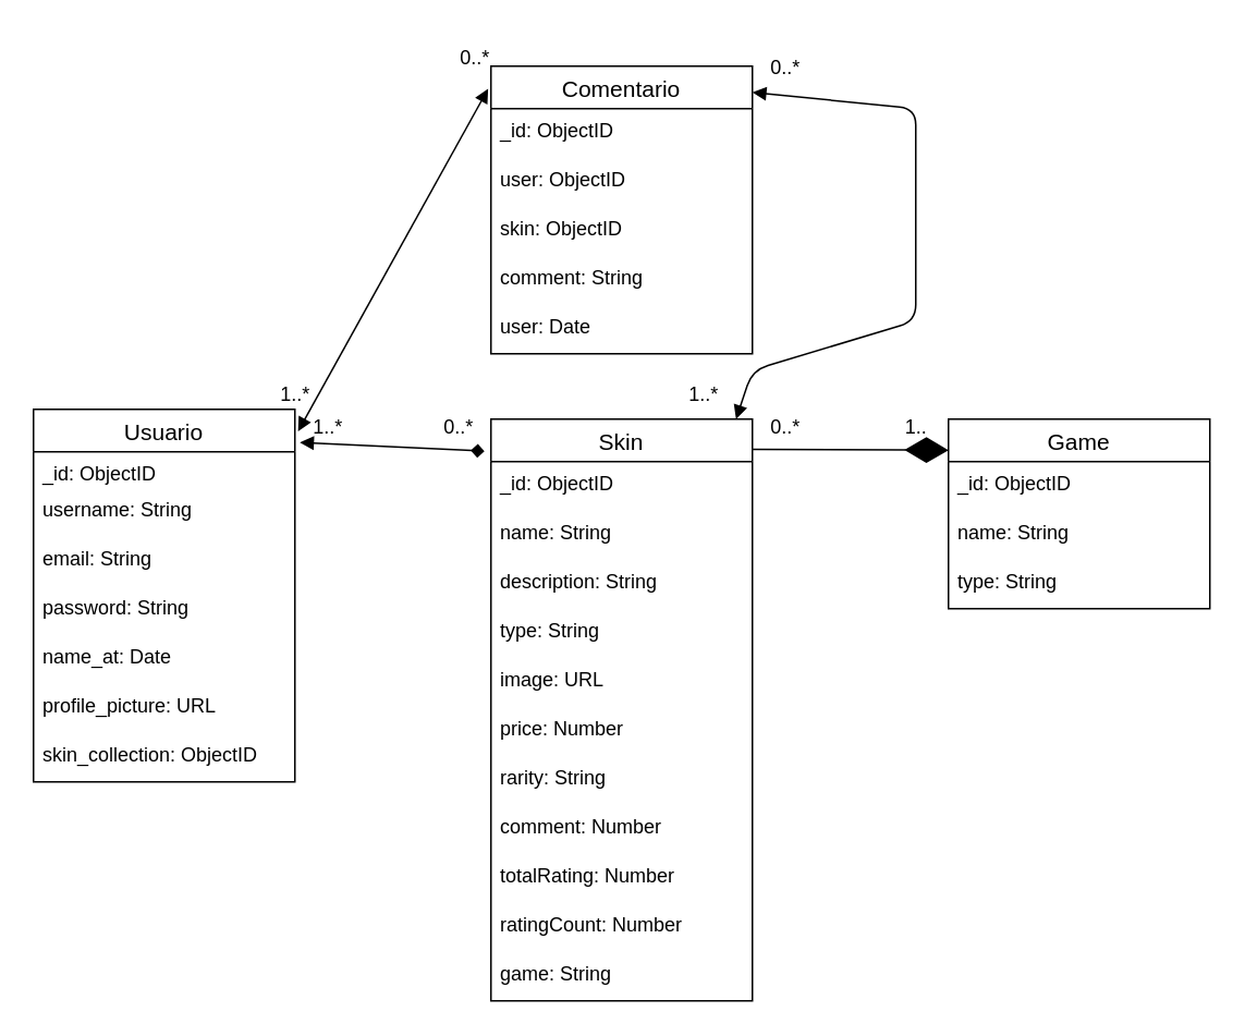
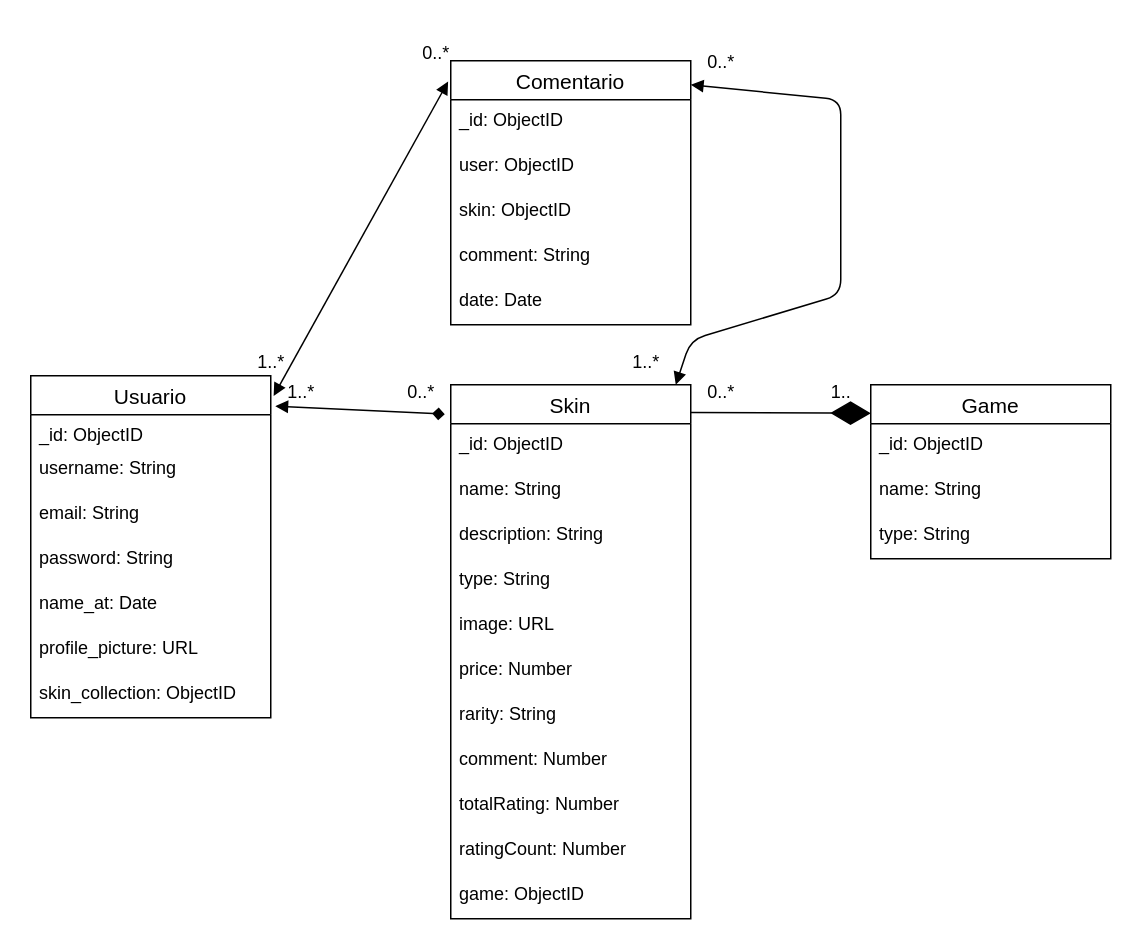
  <mxCell id="0" />
  <mxCell id="1" parent="0" />
  <mxCell id="2" value="Usuario" style="swimlane;fontStyle=0;childLayout=stackLayout;horizontal=1;startSize=26;horizontalStack=0;resizeParent=1;resizeParentMax=0;resizeLast=0;collapsible=1;marginBottom=0;align=center;fontSize=14;" parent="1" vertex="1"><mxGeometry x="20" y="250" width="160" height="228" as="geometry" /></mxCell>
  <mxCell id="3" value="_id: ObjectID        " style="text;strokeColor=none;fillColor=none;spacingLeft=4;spacingRight=4;overflow=hidden;rotatable=0;points=[[0,0.5],[1,0.5]];portConstraint=eastwest;fontSize=12;" parent="2" vertex="1"><mxGeometry y="26" width="160" height="22" as="geometry" /></mxCell>
  <mxCell id="4" value="username: String" style="text;strokeColor=none;fillColor=none;spacingLeft=4;spacingRight=4;overflow=hidden;rotatable=0;points=[[0,0.5],[1,0.5]];portConstraint=eastwest;fontSize=12;" parent="2" vertex="1"><mxGeometry y="48" width="160" height="30" as="geometry" /></mxCell>
  <mxCell id="5" value="email: String&#10;" style="text;strokeColor=none;fillColor=none;spacingLeft=4;spacingRight=4;overflow=hidden;rotatable=0;points=[[0,0.5],[1,0.5]];portConstraint=eastwest;fontSize=12;" parent="2" vertex="1"><mxGeometry y="78" width="160" height="30" as="geometry" /></mxCell>
  <mxCell id="6" value="password: String" style="text;strokeColor=none;fillColor=none;spacingLeft=4;spacingRight=4;overflow=hidden;rotatable=0;points=[[0,0.5],[1,0.5]];portConstraint=eastwest;fontSize=12;" parent="2" vertex="1"><mxGeometry y="108" width="160" height="30" as="geometry" /></mxCell>
  <mxCell id="7" value="name_at: Date" style="text;strokeColor=none;fillColor=none;spacingLeft=4;spacingRight=4;overflow=hidden;rotatable=0;points=[[0,0.5],[1,0.5]];portConstraint=eastwest;fontSize=12;" parent="2" vertex="1"><mxGeometry y="138" width="160" height="30" as="geometry" /></mxCell>
  <mxCell id="8" value="profile_picture: URL" style="text;strokeColor=none;fillColor=none;spacingLeft=4;spacingRight=4;overflow=hidden;rotatable=0;points=[[0,0.5],[1,0.5]];portConstraint=eastwest;fontSize=12;" parent="2" vertex="1"><mxGeometry y="168" width="160" height="30" as="geometry" /></mxCell>
  <mxCell id="9" value="skin_collection: ObjectID" style="text;strokeColor=none;fillColor=none;spacingLeft=4;spacingRight=4;overflow=hidden;rotatable=0;points=[[0,0.5],[1,0.5]];portConstraint=eastwest;fontSize=12;" parent="2" vertex="1"><mxGeometry y="198" width="160" height="30" as="geometry" /></mxCell>
  <mxCell id="10" value="Skin" style="swimlane;fontStyle=0;childLayout=stackLayout;horizontal=1;startSize=26;horizontalStack=0;resizeParent=1;resizeParentMax=0;resizeLast=0;collapsible=1;marginBottom=0;align=center;fontSize=14;" parent="1" vertex="1"><mxGeometry x="300" y="256" width="160" height="356" as="geometry" /></mxCell>
  <mxCell id="11" value="_id: ObjectID" style="text;strokeColor=none;fillColor=none;spacingLeft=4;spacingRight=4;overflow=hidden;rotatable=0;points=[[0,0.5],[1,0.5]];portConstraint=eastwest;fontSize=12;" parent="10" vertex="1"><mxGeometry y="26" width="160" height="30" as="geometry" /></mxCell>
  <mxCell id="12" value="name: String    " style="text;strokeColor=none;fillColor=none;spacingLeft=4;spacingRight=4;overflow=hidden;rotatable=0;points=[[0,0.5],[1,0.5]];portConstraint=eastwest;fontSize=12;" parent="10" vertex="1"><mxGeometry y="56" width="160" height="30" as="geometry" /></mxCell>
  <mxCell id="13" value="description: String&#10;" style="text;strokeColor=none;fillColor=none;spacingLeft=4;spacingRight=4;overflow=hidden;rotatable=0;points=[[0,0.5],[1,0.5]];portConstraint=eastwest;fontSize=12;" parent="10" vertex="1"><mxGeometry y="86" width="160" height="30" as="geometry" /></mxCell>
  <mxCell id="14" value="type: String" style="text;strokeColor=none;fillColor=none;spacingLeft=4;spacingRight=4;overflow=hidden;rotatable=0;points=[[0,0.5],[1,0.5]];portConstraint=eastwest;fontSize=12;" parent="10" vertex="1"><mxGeometry y="116" width="160" height="30" as="geometry" /></mxCell>
  <mxCell id="15" value="image: URL" style="text;strokeColor=none;fillColor=none;spacingLeft=4;spacingRight=4;overflow=hidden;rotatable=0;points=[[0,0.5],[1,0.5]];portConstraint=eastwest;fontSize=12;" parent="10" vertex="1"><mxGeometry y="146" width="160" height="30" as="geometry" /></mxCell>
  <mxCell id="16" value="price: Number" style="text;strokeColor=none;fillColor=none;spacingLeft=4;spacingRight=4;overflow=hidden;rotatable=0;points=[[0,0.5],[1,0.5]];portConstraint=eastwest;fontSize=12;" parent="10" vertex="1"><mxGeometry y="176" width="160" height="30" as="geometry" /></mxCell>
  <mxCell id="17" value="rarity: String" style="text;strokeColor=none;fillColor=none;spacingLeft=4;spacingRight=4;overflow=hidden;rotatable=0;points=[[0,0.5],[1,0.5]];portConstraint=eastwest;fontSize=12;" parent="10" vertex="1"><mxGeometry y="206" width="160" height="30" as="geometry" /></mxCell>
  <mxCell id="18" value="comment: Number" style="text;strokeColor=none;fillColor=none;spacingLeft=4;spacingRight=4;overflow=hidden;rotatable=0;points=[[0,0.5],[1,0.5]];portConstraint=eastwest;fontSize=12;" parent="10" vertex="1"><mxGeometry y="236" width="160" height="30" as="geometry" /></mxCell>
  <mxCell id="19" value="totalRating: Number" style="text;strokeColor=none;fillColor=none;spacingLeft=4;spacingRight=4;overflow=hidden;rotatable=0;points=[[0,0.5],[1,0.5]];portConstraint=eastwest;fontSize=12;" vertex="1" parent="10"><mxGeometry y="266" width="160" height="30" as="geometry" /></mxCell>
  <mxCell id="20" value="ratingCount: Number" style="text;strokeColor=none;fillColor=none;spacingLeft=4;spacingRight=4;overflow=hidden;rotatable=0;points=[[0,0.5],[1,0.5]];portConstraint=eastwest;fontSize=12;" vertex="1" parent="10"><mxGeometry y="296" width="160" height="30" as="geometry" /></mxCell>
- <mxCell id="21" value="game: String" style="text;strokeColor=none;fillColor=none;spacingLeft=4;spacingRight=4;overflow=hidden;rotatable=0;points=[[0,0.5],[1,0.5]];portConstraint=eastwest;fontSize=12;" parent="10" vertex="1"><mxGeometry y="326" width="160" height="30" as="geometry" /></mxCell>
+ <mxCell id="21" value="game: ObjectID" style="text;strokeColor=none;fillColor=none;spacingLeft=4;spacingRight=4;overflow=hidden;rotatable=0;points=[[0,0.5],[1,0.5]];portConstraint=eastwest;fontSize=12;" parent="10" vertex="1"><mxGeometry y="326" width="160" height="30" as="geometry" /></mxCell>
  <mxCell id="22" value="Comentario" style="swimlane;fontStyle=0;childLayout=stackLayout;horizontal=1;startSize=26;horizontalStack=0;resizeParent=1;resizeParentMax=0;resizeLast=0;collapsible=1;marginBottom=0;align=center;fontSize=14;" parent="1" vertex="1"><mxGeometry x="300" y="40" width="160" height="176" as="geometry" /></mxCell>
  <mxCell id="23" value="_id: ObjectID" style="text;strokeColor=none;fillColor=none;spacingLeft=4;spacingRight=4;overflow=hidden;rotatable=0;points=[[0,0.5],[1,0.5]];portConstraint=eastwest;fontSize=12;" parent="22" vertex="1"><mxGeometry y="26" width="160" height="30" as="geometry" /></mxCell>
  <mxCell id="24" value="user: ObjectID" style="text;strokeColor=none;fillColor=none;spacingLeft=4;spacingRight=4;overflow=hidden;rotatable=0;points=[[0,0.5],[1,0.5]];portConstraint=eastwest;fontSize=12;" parent="22" vertex="1"><mxGeometry y="56" width="160" height="30" as="geometry" /></mxCell>
  <mxCell id="25" value="skin: ObjectID&#10;" style="text;strokeColor=none;fillColor=none;spacingLeft=4;spacingRight=4;overflow=hidden;rotatable=0;points=[[0,0.5],[1,0.5]];portConstraint=eastwest;fontSize=12;" parent="22" vertex="1"><mxGeometry y="86" width="160" height="30" as="geometry" /></mxCell>
  <mxCell id="26" value="comment: String" style="text;strokeColor=none;fillColor=none;spacingLeft=4;spacingRight=4;overflow=hidden;rotatable=0;points=[[0,0.5],[1,0.5]];portConstraint=eastwest;fontSize=12;" parent="22" vertex="1"><mxGeometry y="116" width="160" height="30" as="geometry" /></mxCell>
- <mxCell id="27" value="user: Date" style="text;strokeColor=none;fillColor=none;spacingLeft=4;spacingRight=4;overflow=hidden;rotatable=0;points=[[0,0.5],[1,0.5]];portConstraint=eastwest;fontSize=12;" parent="22" vertex="1"><mxGeometry y="146" width="160" height="30" as="geometry" /></mxCell>
+ <mxCell id="27" value="date: Date" style="text;strokeColor=none;fillColor=none;spacingLeft=4;spacingRight=4;overflow=hidden;rotatable=0;points=[[0,0.5],[1,0.5]];portConstraint=eastwest;fontSize=12;" parent="22" vertex="1"><mxGeometry y="146" width="160" height="30" as="geometry" /></mxCell>
  <mxCell id="28" value="" style="endArrow=block;startArrow=block;endFill=1;startFill=1;html=1;exitX=1.012;exitY=0.059;exitDx=0;exitDy=0;exitPerimeter=0;entryX=-0.011;entryY=0.079;entryDx=0;entryDy=0;entryPerimeter=0;" parent="1" source="2" target="22" edge="1"><mxGeometry width="160" relative="1" as="geometry"><mxPoint x="375" y="116" as="sourcePoint" /><mxPoint x="415" y="26" as="targetPoint" /></mxGeometry></mxCell>
  <mxCell id="29" value="1..*" style="text;html=1;align=center;verticalAlign=middle;resizable=0;points=[];autosize=1;strokeColor=none;fillColor=none;" parent="1" vertex="1"><mxGeometry x="160" y="226" width="40" height="30" as="geometry" /></mxCell>
  <mxCell id="30" value="0..*" style="text;html=1;align=center;verticalAlign=middle;resizable=0;points=[];autosize=1;strokeColor=none;fillColor=none;" parent="1" vertex="1"><mxGeometry x="270" y="20" width="40" height="30" as="geometry" /></mxCell>
  <mxCell id="31" value="Game" style="swimlane;fontStyle=0;childLayout=stackLayout;horizontal=1;startSize=26;horizontalStack=0;resizeParent=1;resizeParentMax=0;resizeLast=0;collapsible=1;marginBottom=0;align=center;fontSize=14;" parent="1" vertex="1"><mxGeometry x="580" y="256" width="160" height="116" as="geometry" /></mxCell>
  <mxCell id="32" value="_id: ObjectID" style="text;strokeColor=none;fillColor=none;spacingLeft=4;spacingRight=4;overflow=hidden;rotatable=0;points=[[0,0.5],[1,0.5]];portConstraint=eastwest;fontSize=12;" parent="31" vertex="1"><mxGeometry y="26" width="160" height="30" as="geometry" /></mxCell>
  <mxCell id="33" value="name: String " style="text;strokeColor=none;fillColor=none;spacingLeft=4;spacingRight=4;overflow=hidden;rotatable=0;points=[[0,0.5],[1,0.5]];portConstraint=eastwest;fontSize=12;" parent="31" vertex="1"><mxGeometry y="56" width="160" height="30" as="geometry" /></mxCell>
  <mxCell id="34" value="type: String&#10;" style="text;strokeColor=none;fillColor=none;spacingLeft=4;spacingRight=4;overflow=hidden;rotatable=0;points=[[0,0.5],[1,0.5]];portConstraint=eastwest;fontSize=12;" parent="31" vertex="1"><mxGeometry y="86" width="160" height="30" as="geometry" /></mxCell>
  <mxCell id="35" value="" style="endArrow=diamond;startArrow=block;endFill=1;startFill=1;html=1;exitX=1.019;exitY=0.089;exitDx=0;exitDy=0;exitPerimeter=0;entryX=-0.025;entryY=0.055;entryDx=0;entryDy=0;entryPerimeter=0;" parent="1" source="2" target="10" edge="1"><mxGeometry width="160" relative="1" as="geometry"><mxPoint x="191.92" y="273.924" as="sourcePoint" /><mxPoint x="308.24" y="63.904" as="targetPoint" /></mxGeometry></mxCell>
  <mxCell id="36" value="1..*" style="text;html=1;align=center;verticalAlign=middle;resizable=0;points=[];autosize=1;strokeColor=none;fillColor=none;" parent="1" vertex="1"><mxGeometry x="180" y="246" width="40" height="30" as="geometry" /></mxCell>
  <mxCell id="37" value="0..*" style="text;html=1;align=center;verticalAlign=middle;resizable=0;points=[];autosize=1;strokeColor=none;fillColor=none;" parent="1" vertex="1"><mxGeometry x="260" y="246" width="40" height="30" as="geometry" /></mxCell>
  <mxCell id="38" value="" style="endArrow=diamondThin;endFill=1;endSize=24;html=1;" parent="1" edge="1"><mxGeometry width="160" relative="1" as="geometry"><mxPoint x="460" y="274.57" as="sourcePoint" /><mxPoint x="580" y="275" as="targetPoint" /></mxGeometry></mxCell>
  <mxCell id="39" value="1.." style="text;html=1;align=center;verticalAlign=middle;resizable=0;points=[];autosize=1;strokeColor=none;fillColor=none;" parent="1" vertex="1"><mxGeometry x="540" y="246" width="40" height="30" as="geometry" /></mxCell>
  <mxCell id="40" value="0..*" style="text;html=1;align=center;verticalAlign=middle;resizable=0;points=[];autosize=1;strokeColor=none;fillColor=none;" parent="1" vertex="1"><mxGeometry x="460" y="246" width="40" height="30" as="geometry" /></mxCell>
  <mxCell id="41" value="" style="endArrow=block;startArrow=block;endFill=1;startFill=1;html=1;exitX=1.012;exitY=0.059;exitDx=0;exitDy=0;exitPerimeter=0;entryX=1;entryY=0.091;entryDx=0;entryDy=0;entryPerimeter=0;" parent="1" target="22" edge="1"><mxGeometry width="160" relative="1" as="geometry"><mxPoint x="450" y="256.004" as="sourcePoint" /><mxPoint x="440" y="6" as="targetPoint" /><Array as="points"><mxPoint x="460" y="226" /><mxPoint x="560" y="196" /><mxPoint x="560" y="66" /></Array></mxGeometry></mxCell>
  <mxCell id="42" value="1..*" style="text;html=1;align=center;verticalAlign=middle;resizable=0;points=[];autosize=1;strokeColor=none;fillColor=none;" parent="1" vertex="1"><mxGeometry x="410" y="226" width="40" height="30" as="geometry" /></mxCell>
  <mxCell id="43" value="0..*" style="text;html=1;align=center;verticalAlign=middle;resizable=0;points=[];autosize=1;strokeColor=none;fillColor=none;" parent="1" vertex="1"><mxGeometry x="460" y="26" width="40" height="30" as="geometry" /></mxCell>
